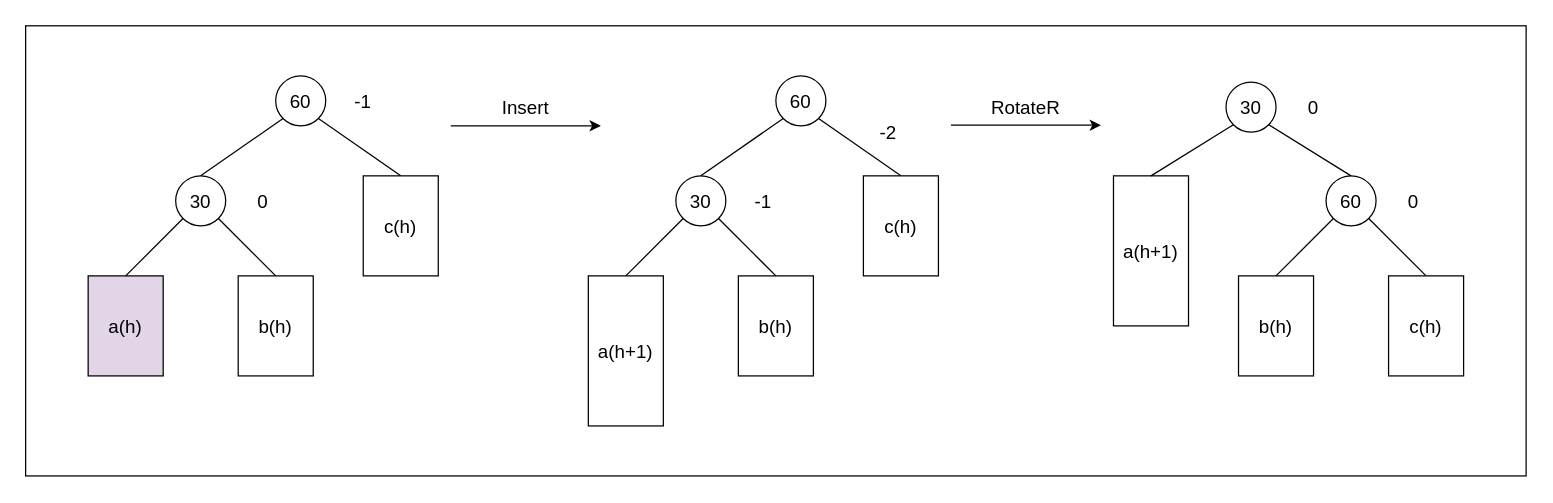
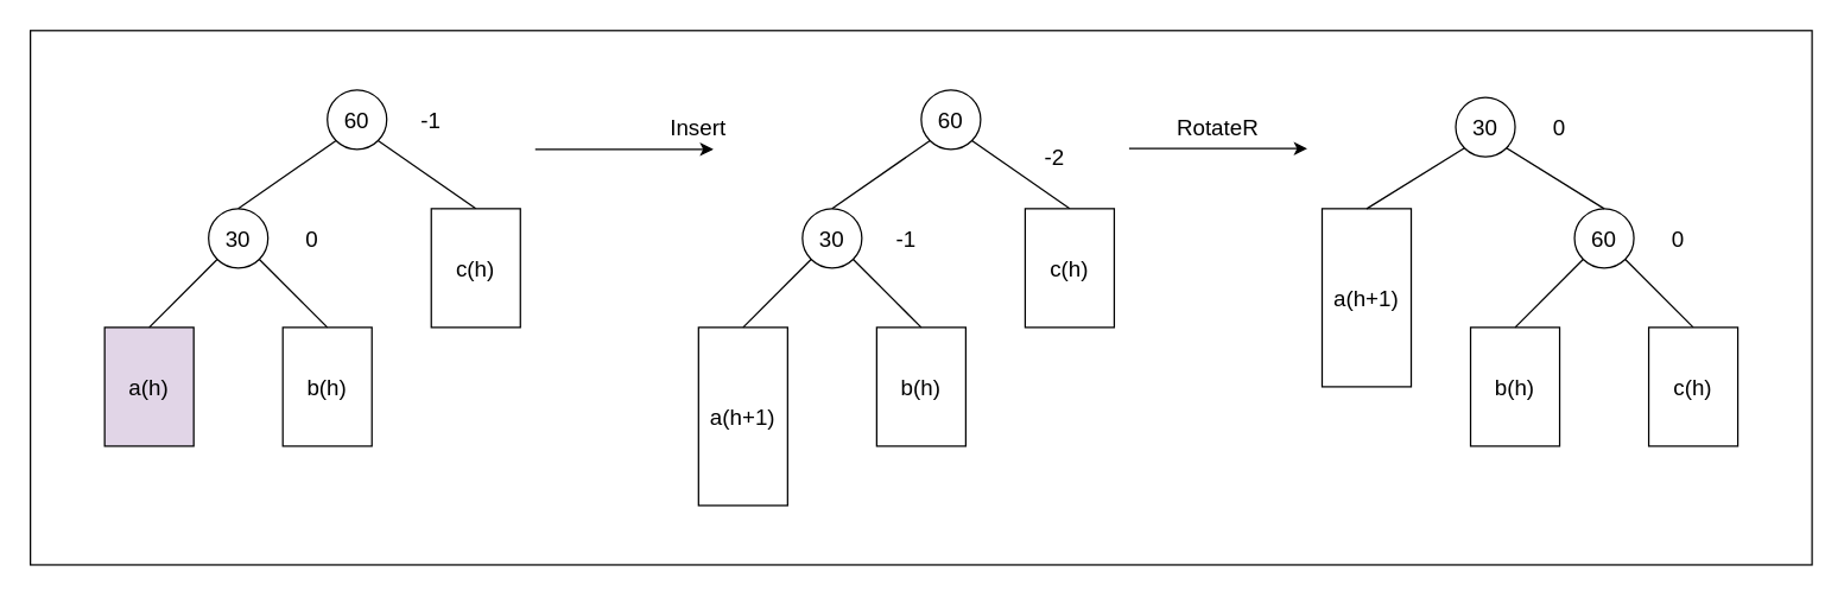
  <mxCell id="0" />
  <mxCell id="1" parent="0" />
  <mxCell id="2" value="" style="rounded=0;whiteSpace=wrap;html=1;fontSize=15;" vertex="1" parent="1"><mxGeometry x="20" y="20" width="1200" height="360" as="geometry" /></mxCell>
  <mxCell id="3" value="&lt;font style=&quot;font-size: 15px;&quot;&gt;60&lt;/font&gt;" style="ellipse;whiteSpace=wrap;html=1;aspect=fixed;" vertex="1" parent="1"><mxGeometry x="220" y="60" width="40" height="40" as="geometry" /></mxCell>
  <mxCell id="4" value="&lt;font style=&quot;font-size: 15px;&quot;&gt;30&lt;/font&gt;" style="ellipse;whiteSpace=wrap;html=1;aspect=fixed;" vertex="1" parent="1"><mxGeometry x="140" y="140" width="40" height="40" as="geometry" /></mxCell>
  <mxCell id="5" value="" style="endArrow=none;html=1;fontSize=15;entryX=0;entryY=1;entryDx=0;entryDy=0;exitX=0.5;exitY=0;exitDx=0;exitDy=0;" edge="1" parent="1" source="4" target="3"><mxGeometry width="50" height="50" relative="1" as="geometry"><mxPoint x="200" y="460" as="sourcePoint" /><mxPoint x="250" y="410" as="targetPoint" /></mxGeometry></mxCell>
  <mxCell id="6" value="" style="endArrow=none;html=1;fontSize=15;entryX=1;entryY=1;entryDx=0;entryDy=0;exitX=0.5;exitY=0;exitDx=0;exitDy=0;" edge="1" parent="1" source="7" target="3"><mxGeometry width="50" height="50" relative="1" as="geometry"><mxPoint x="320" y="140" as="sourcePoint" /><mxPoint x="250" y="410" as="targetPoint" /></mxGeometry></mxCell>
  <mxCell id="7" value="c(h)" style="rounded=0;whiteSpace=wrap;html=1;fontSize=15;" vertex="1" parent="1"><mxGeometry x="290" y="140" width="60" height="80" as="geometry" /></mxCell>
  <mxCell id="8" value="b(h)" style="rounded=0;whiteSpace=wrap;html=1;fontSize=15;" vertex="1" parent="1"><mxGeometry x="190" y="220" width="60" height="80" as="geometry" /></mxCell>
  <mxCell id="9" value="a(h)" style="rounded=0;whiteSpace=wrap;html=1;fontSize=15;fillColor=#e1d5e7;" vertex="1" parent="1"><mxGeometry x="70" y="220" width="60" height="80" as="geometry" /></mxCell>
  <mxCell id="10" value="" style="endArrow=none;html=1;fontSize=15;entryX=0;entryY=1;entryDx=0;entryDy=0;exitX=0.5;exitY=0;exitDx=0;exitDy=0;" edge="1" parent="1" source="9" target="4"><mxGeometry width="50" height="50" relative="1" as="geometry"><mxPoint x="220" y="460" as="sourcePoint" /><mxPoint x="270" y="410" as="targetPoint" /></mxGeometry></mxCell>
  <mxCell id="11" value="" style="endArrow=none;html=1;fontSize=15;entryX=1;entryY=1;entryDx=0;entryDy=0;exitX=0.5;exitY=0;exitDx=0;exitDy=0;" edge="1" parent="1" source="8" target="4"><mxGeometry width="50" height="50" relative="1" as="geometry"><mxPoint x="220" y="460" as="sourcePoint" /><mxPoint x="270" y="410" as="targetPoint" /></mxGeometry></mxCell>
  <mxCell id="12" value="-1" style="text;html=1;strokeColor=none;fillColor=none;align=center;verticalAlign=middle;whiteSpace=wrap;rounded=0;fontSize=15;" vertex="1" parent="1"><mxGeometry x="260" y="65" width="60" height="30" as="geometry" /></mxCell>
  <mxCell id="13" value="0" style="text;html=1;strokeColor=none;fillColor=none;align=center;verticalAlign=middle;whiteSpace=wrap;rounded=0;fontSize=15;" vertex="1" parent="1"><mxGeometry x="180" y="145" width="60" height="30" as="geometry" /></mxCell>
  <mxCell id="14" value="&lt;font style=&quot;font-size: 15px;&quot;&gt;60&lt;/font&gt;" style="ellipse;whiteSpace=wrap;html=1;aspect=fixed;" vertex="1" parent="1"><mxGeometry x="620" y="60" width="40" height="40" as="geometry" /></mxCell>
  <mxCell id="15" value="&lt;font style=&quot;font-size: 15px;&quot;&gt;30&lt;/font&gt;" style="ellipse;whiteSpace=wrap;html=1;aspect=fixed;" vertex="1" parent="1"><mxGeometry x="540" y="140" width="40" height="40" as="geometry" /></mxCell>
  <mxCell id="16" value="" style="endArrow=none;html=1;fontSize=15;entryX=0;entryY=1;entryDx=0;entryDy=0;exitX=0.5;exitY=0;exitDx=0;exitDy=0;" edge="1" parent="1" source="15" target="14"><mxGeometry width="50" height="50" relative="1" as="geometry"><mxPoint x="600" y="460" as="sourcePoint" /><mxPoint x="650" y="410" as="targetPoint" /></mxGeometry></mxCell>
  <mxCell id="17" value="" style="endArrow=none;html=1;fontSize=15;entryX=1;entryY=1;entryDx=0;entryDy=0;exitX=0.5;exitY=0;exitDx=0;exitDy=0;" edge="1" parent="1" source="18" target="14"><mxGeometry width="50" height="50" relative="1" as="geometry"><mxPoint x="720" y="140" as="sourcePoint" /><mxPoint x="650" y="410" as="targetPoint" /></mxGeometry></mxCell>
  <mxCell id="18" value="c(h)" style="rounded=0;whiteSpace=wrap;html=1;fontSize=15;" vertex="1" parent="1"><mxGeometry x="690" y="140" width="60" height="80" as="geometry" /></mxCell>
  <mxCell id="19" value="b(h)" style="rounded=0;whiteSpace=wrap;html=1;fontSize=15;" vertex="1" parent="1"><mxGeometry x="590" y="220" width="60" height="80" as="geometry" /></mxCell>
  <mxCell id="20" value="a(h+1)" style="rounded=0;whiteSpace=wrap;html=1;fontSize=15;" vertex="1" parent="1"><mxGeometry x="470" y="220" width="60" height="120" as="geometry" /></mxCell>
  <mxCell id="21" value="" style="endArrow=none;html=1;fontSize=15;entryX=0;entryY=1;entryDx=0;entryDy=0;exitX=0.5;exitY=0;exitDx=0;exitDy=0;" edge="1" parent="1" source="20" target="15"><mxGeometry width="50" height="50" relative="1" as="geometry"><mxPoint x="620" y="460" as="sourcePoint" /><mxPoint x="670" y="410" as="targetPoint" /></mxGeometry></mxCell>
  <mxCell id="22" value="" style="endArrow=none;html=1;fontSize=15;entryX=1;entryY=1;entryDx=0;entryDy=0;exitX=0.5;exitY=0;exitDx=0;exitDy=0;" edge="1" parent="1" source="19" target="15"><mxGeometry width="50" height="50" relative="1" as="geometry"><mxPoint x="620" y="460" as="sourcePoint" /><mxPoint x="670" y="410" as="targetPoint" /></mxGeometry></mxCell>
  <mxCell id="23" value="-2" style="text;html=1;strokeColor=none;fillColor=none;align=center;verticalAlign=middle;whiteSpace=wrap;rounded=0;fontSize=15;" vertex="1" parent="1"><mxGeometry x="680" y="90" width="60" height="30" as="geometry" /></mxCell>
  <mxCell id="24" value="-1" style="text;html=1;strokeColor=none;fillColor=none;align=center;verticalAlign=middle;whiteSpace=wrap;rounded=0;fontSize=15;" vertex="1" parent="1"><mxGeometry x="580" y="145" width="60" height="30" as="geometry" /></mxCell>
  <mxCell id="25" value="&lt;font style=&quot;font-size: 15px;&quot;&gt;60&lt;/font&gt;" style="ellipse;whiteSpace=wrap;html=1;aspect=fixed;" vertex="1" parent="1"><mxGeometry x="1060" y="140" width="40" height="40" as="geometry" /></mxCell>
  <mxCell id="26" value="&lt;font style=&quot;font-size: 15px;&quot;&gt;30&lt;/font&gt;" style="ellipse;whiteSpace=wrap;html=1;aspect=fixed;" vertex="1" parent="1"><mxGeometry x="980" y="65" width="40" height="40" as="geometry" /></mxCell>
  <mxCell id="27" value="" style="endArrow=none;html=1;fontSize=15;entryX=1;entryY=1;entryDx=0;entryDy=0;exitX=0.5;exitY=0;exitDx=0;exitDy=0;" edge="1" parent="1" source="28" target="25"><mxGeometry width="50" height="50" relative="1" as="geometry"><mxPoint x="1200" y="210" as="sourcePoint" /><mxPoint x="1130" y="480" as="targetPoint" /></mxGeometry></mxCell>
  <mxCell id="28" value="c(h)" style="rounded=0;whiteSpace=wrap;html=1;fontSize=15;" vertex="1" parent="1"><mxGeometry x="1110" y="220" width="60" height="80" as="geometry" /></mxCell>
  <mxCell id="29" value="b(h)" style="rounded=0;whiteSpace=wrap;html=1;fontSize=15;" vertex="1" parent="1"><mxGeometry x="990" y="220" width="60" height="80" as="geometry" /></mxCell>
  <mxCell id="30" value="a(h+1)" style="rounded=0;whiteSpace=wrap;html=1;fontSize=15;" vertex="1" parent="1"><mxGeometry x="890" y="140" width="60" height="120" as="geometry" /></mxCell>
  <mxCell id="31" value="" style="endArrow=none;html=1;fontSize=15;entryX=0;entryY=1;entryDx=0;entryDy=0;exitX=0.5;exitY=0;exitDx=0;exitDy=0;" edge="1" parent="1" source="30" target="26"><mxGeometry width="50" height="50" relative="1" as="geometry"><mxPoint x="1060" y="385" as="sourcePoint" /><mxPoint x="1110" y="335" as="targetPoint" /></mxGeometry></mxCell>
  <mxCell id="32" value="0" style="text;html=1;strokeColor=none;fillColor=none;align=center;verticalAlign=middle;whiteSpace=wrap;rounded=0;fontSize=15;" vertex="1" parent="1"><mxGeometry x="1100" y="145" width="60" height="30" as="geometry" /></mxCell>
  <mxCell id="33" value="0" style="text;html=1;strokeColor=none;fillColor=none;align=center;verticalAlign=middle;whiteSpace=wrap;rounded=0;fontSize=15;" vertex="1" parent="1"><mxGeometry x="1020" y="70" width="60" height="30" as="geometry" /></mxCell>
  <mxCell id="34" value="" style="endArrow=none;html=1;fontSize=15;entryX=1;entryY=1;entryDx=0;entryDy=0;exitX=0.5;exitY=0;exitDx=0;exitDy=0;" edge="1" parent="1" source="25" target="26"><mxGeometry width="50" height="50" relative="1" as="geometry"><mxPoint x="590" y="370" as="sourcePoint" /><mxPoint x="640" y="320" as="targetPoint" /></mxGeometry></mxCell>
  <mxCell id="35" value="" style="endArrow=none;html=1;fontSize=15;entryX=0;entryY=1;entryDx=0;entryDy=0;exitX=0.5;exitY=0;exitDx=0;exitDy=0;" edge="1" parent="1" source="29" target="25"><mxGeometry width="50" height="50" relative="1" as="geometry"><mxPoint x="590" y="370" as="sourcePoint" /><mxPoint x="640" y="320" as="targetPoint" /></mxGeometry></mxCell>
  <mxCell id="36" value="" style="endArrow=classic;html=1;fontSize=15;" edge="1" parent="1"><mxGeometry width="50" height="50" relative="1" as="geometry"><mxPoint x="360" y="100" as="sourcePoint" /><mxPoint x="480" y="100" as="targetPoint" /></mxGeometry></mxCell>
- <mxCell id="37" value="Insert" style="text;html=1;strokeColor=none;fillColor=none;align=center;verticalAlign=middle;whiteSpace=wrap;rounded=0;fontSize=15;" vertex="1" parent="1"><mxGeometry x="390" y="70" width="60" height="30" as="geometry" /></mxCell>
+ <mxCell id="37" value="Insert" style="text;html=1;strokeColor=none;fillColor=none;align=center;verticalAlign=middle;whiteSpace=wrap;rounded=0;fontSize=15;" vertex="1" parent="1"><mxGeometry x="440" y="70" width="60" height="30" as="geometry" /></mxCell>
  <mxCell id="38" value="" style="endArrow=classic;html=1;fontSize=15;" edge="1" parent="1"><mxGeometry width="50" height="50" relative="1" as="geometry"><mxPoint x="760" y="99.5" as="sourcePoint" /><mxPoint x="880" y="99.5" as="targetPoint" /></mxGeometry></mxCell>
  <mxCell id="39" value="RotateR" style="text;html=1;strokeColor=none;fillColor=none;align=center;verticalAlign=middle;whiteSpace=wrap;rounded=0;fontSize=15;" vertex="1" parent="1"><mxGeometry x="790" y="69.5" width="60" height="30" as="geometry" /></mxCell>
